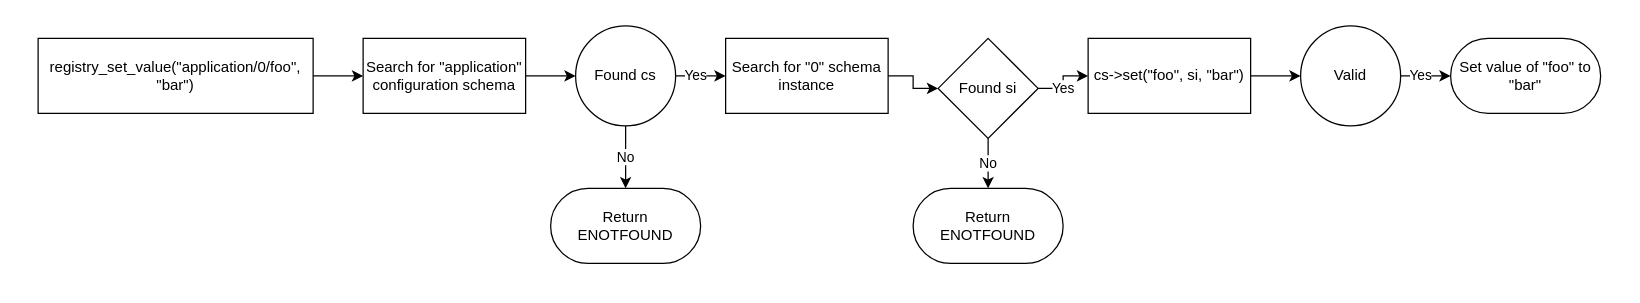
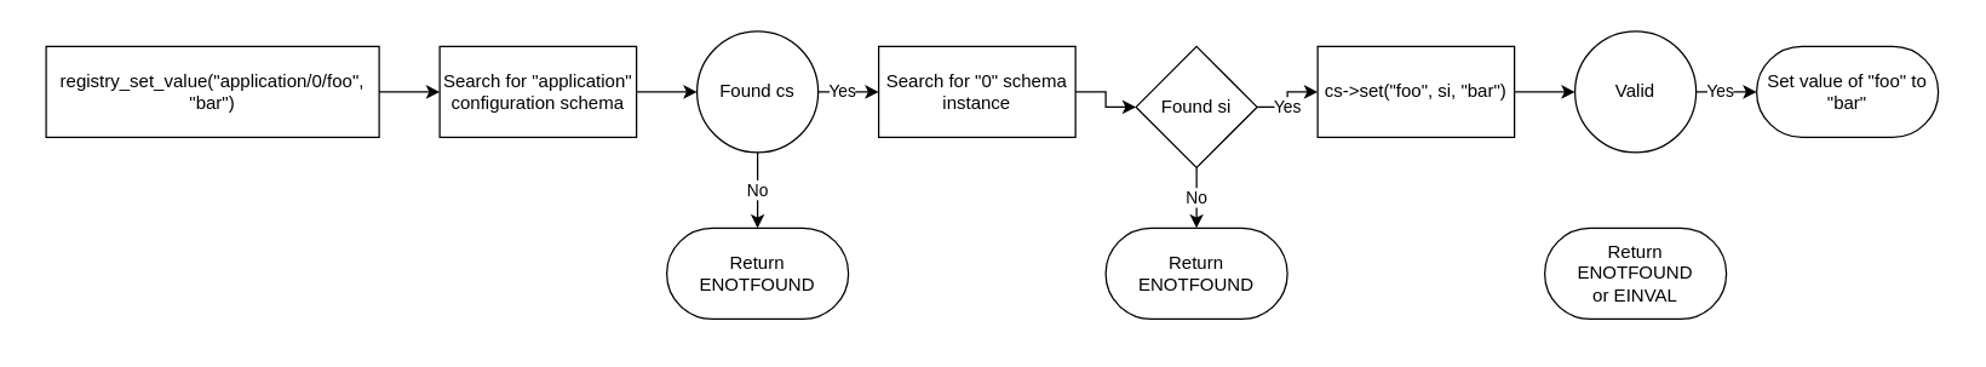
  <mxCell id="0" />
  <mxCell id="1" parent="0" />
  <mxCell id="2" value="" style="rounded=0;whiteSpace=wrap;html=1;strokeColor=none;" parent="1" vertex="1"><mxGeometry x="20" y="20" width="1270" height="200" as="geometry" /></mxCell>
  <mxCell id="3" value="registry_set_value(&quot;application/0/foo&quot;, &quot;bar&quot;)" style="rounded=0;whiteSpace=wrap;html=1;" parent="1" vertex="1"><mxGeometry x="30" y="30" width="220" height="60" as="geometry" /></mxCell>
  <mxCell id="4" style="edgeStyle=elbowEdgeStyle;rounded=0;html=1;" parent="1" source="3" target="6" edge="1"><mxGeometry relative="1" as="geometry"><mxPoint x="467" y="240" as="sourcePoint" /></mxGeometry></mxCell>
  <mxCell id="5" style="edgeStyle=elbowEdgeStyle;rounded=0;html=1;" parent="1" source="6" target="9" edge="1"><mxGeometry relative="1" as="geometry"><mxPoint x="461" y="379" as="targetPoint" /></mxGeometry></mxCell>
  <mxCell id="6" value="Search for &quot;application&quot; configuration schema" style="rounded=0;whiteSpace=wrap;html=1;" parent="1" vertex="1"><mxGeometry x="290" y="30" width="130" height="60" as="geometry" /></mxCell>
  <mxCell id="7" value="No" style="edgeStyle=elbowEdgeStyle;rounded=0;html=1;" parent="1" source="9" target="10" edge="1"><mxGeometry relative="1" as="geometry"><mxPoint x="561" y="419" as="targetPoint" /><mxPoint as="offset" /></mxGeometry></mxCell>
  <mxCell id="8" value="Yes" style="edgeStyle=elbowEdgeStyle;rounded=0;html=1;" parent="1" source="9" target="18" edge="1"><mxGeometry x="-0.2" relative="1" as="geometry"><mxPoint x="461" y="489" as="targetPoint" /><mxPoint as="offset" /></mxGeometry></mxCell>
  <mxCell id="9" value="Found cs" style="ellipse;whiteSpace=wrap;html=1;" parent="1" vertex="1"><mxGeometry x="460" y="20" width="80" height="80" as="geometry" /></mxCell>
  <mxCell id="10" value="Return&lt;br&gt;ENOTFOUND" style="rounded=1;whiteSpace=wrap;html=1;arcSize=50;" parent="1" vertex="1"><mxGeometry x="440" y="150" width="120" height="60" as="geometry" /></mxCell>
  <mxCell id="11" style="edgeStyle=elbowEdgeStyle;rounded=0;html=1;" parent="1" source="12" target="16" edge="1"><mxGeometry relative="1" as="geometry" /></mxCell>
  <mxCell id="12" value="cs-&amp;gt;set(&quot;foo&quot;, si, &quot;bar&quot;)" style="rounded=0;whiteSpace=wrap;html=1;" parent="1" vertex="1"><mxGeometry x="870" y="30" width="130" height="60" as="geometry" /></mxCell>
+ <mxCell id="13" value="Return&lt;br&gt;ENOTFOUND&lt;br&gt;or EINVAL" style="rounded=1;whiteSpace=wrap;html=1;arcSize=50;" parent="1" vertex="1"><mxGeometry x="1020" y="150" width="120" height="60" as="geometry" /></mxCell>
  <mxCell id="14" value="Yes" style="edgeStyle=elbowEdgeStyle;rounded=0;html=1;" parent="1" source="16" target="15" edge="1"><mxGeometry x="-0.2" relative="1" as="geometry"><mxPoint x="276" y="889" as="sourcePoint" /><mxPoint x="336" y="889" as="targetPoint" /><mxPoint as="offset" /></mxGeometry></mxCell>
  <mxCell id="15" value="Set value of &quot;foo&quot; to &quot;bar&quot;" style="rounded=1;whiteSpace=wrap;html=1;arcSize=50;" parent="1" vertex="1"><mxGeometry x="1160" y="30" width="120" height="60" as="geometry" /></mxCell>
  <mxCell id="16" value="Valid" style="ellipse;whiteSpace=wrap;html=1;" parent="1" vertex="1"><mxGeometry x="1040" y="20" width="80" height="80" as="geometry" /></mxCell>
  <mxCell id="17" style="edgeStyle=elbowEdgeStyle;rounded=0;html=1;" parent="1" source="18" target="21" edge="1"><mxGeometry relative="1" as="geometry"><mxPoint x="461" y="599" as="targetPoint" /></mxGeometry></mxCell>
  <mxCell id="18" value="Search for &quot;0&quot; schema instance" style="rounded=0;whiteSpace=wrap;html=1;" parent="1" vertex="1"><mxGeometry x="580" y="30" width="130" height="60" as="geometry" /></mxCell>
  <mxCell id="19" value="No" style="edgeStyle=elbowEdgeStyle;rounded=0;html=1;" parent="1" source="21" target="22" edge="1"><mxGeometry relative="1" as="geometry"><mxPoint x="561" y="639" as="targetPoint" /><mxPoint as="offset" /></mxGeometry></mxCell>
  <mxCell id="20" value="Yes" style="edgeStyle=elbowEdgeStyle;rounded=0;html=1;" parent="1" source="21" target="12" edge="1"><mxGeometry x="-0.2" relative="1" as="geometry"><mxPoint x="461" y="709" as="targetPoint" /><mxPoint as="offset" /></mxGeometry></mxCell>
  <mxCell id="21" value="Found si" style="rhombus;whiteSpace=wrap;html=1;" parent="1" vertex="1"><mxGeometry x="750" y="30" width="80" height="80" as="geometry" /></mxCell>
  <mxCell id="22" value="Return&lt;br&gt;ENOTFOUND" style="rounded=1;whiteSpace=wrap;html=1;arcSize=50;" parent="1" vertex="1"><mxGeometry x="730" y="150" width="120" height="60" as="geometry" /></mxCell>
